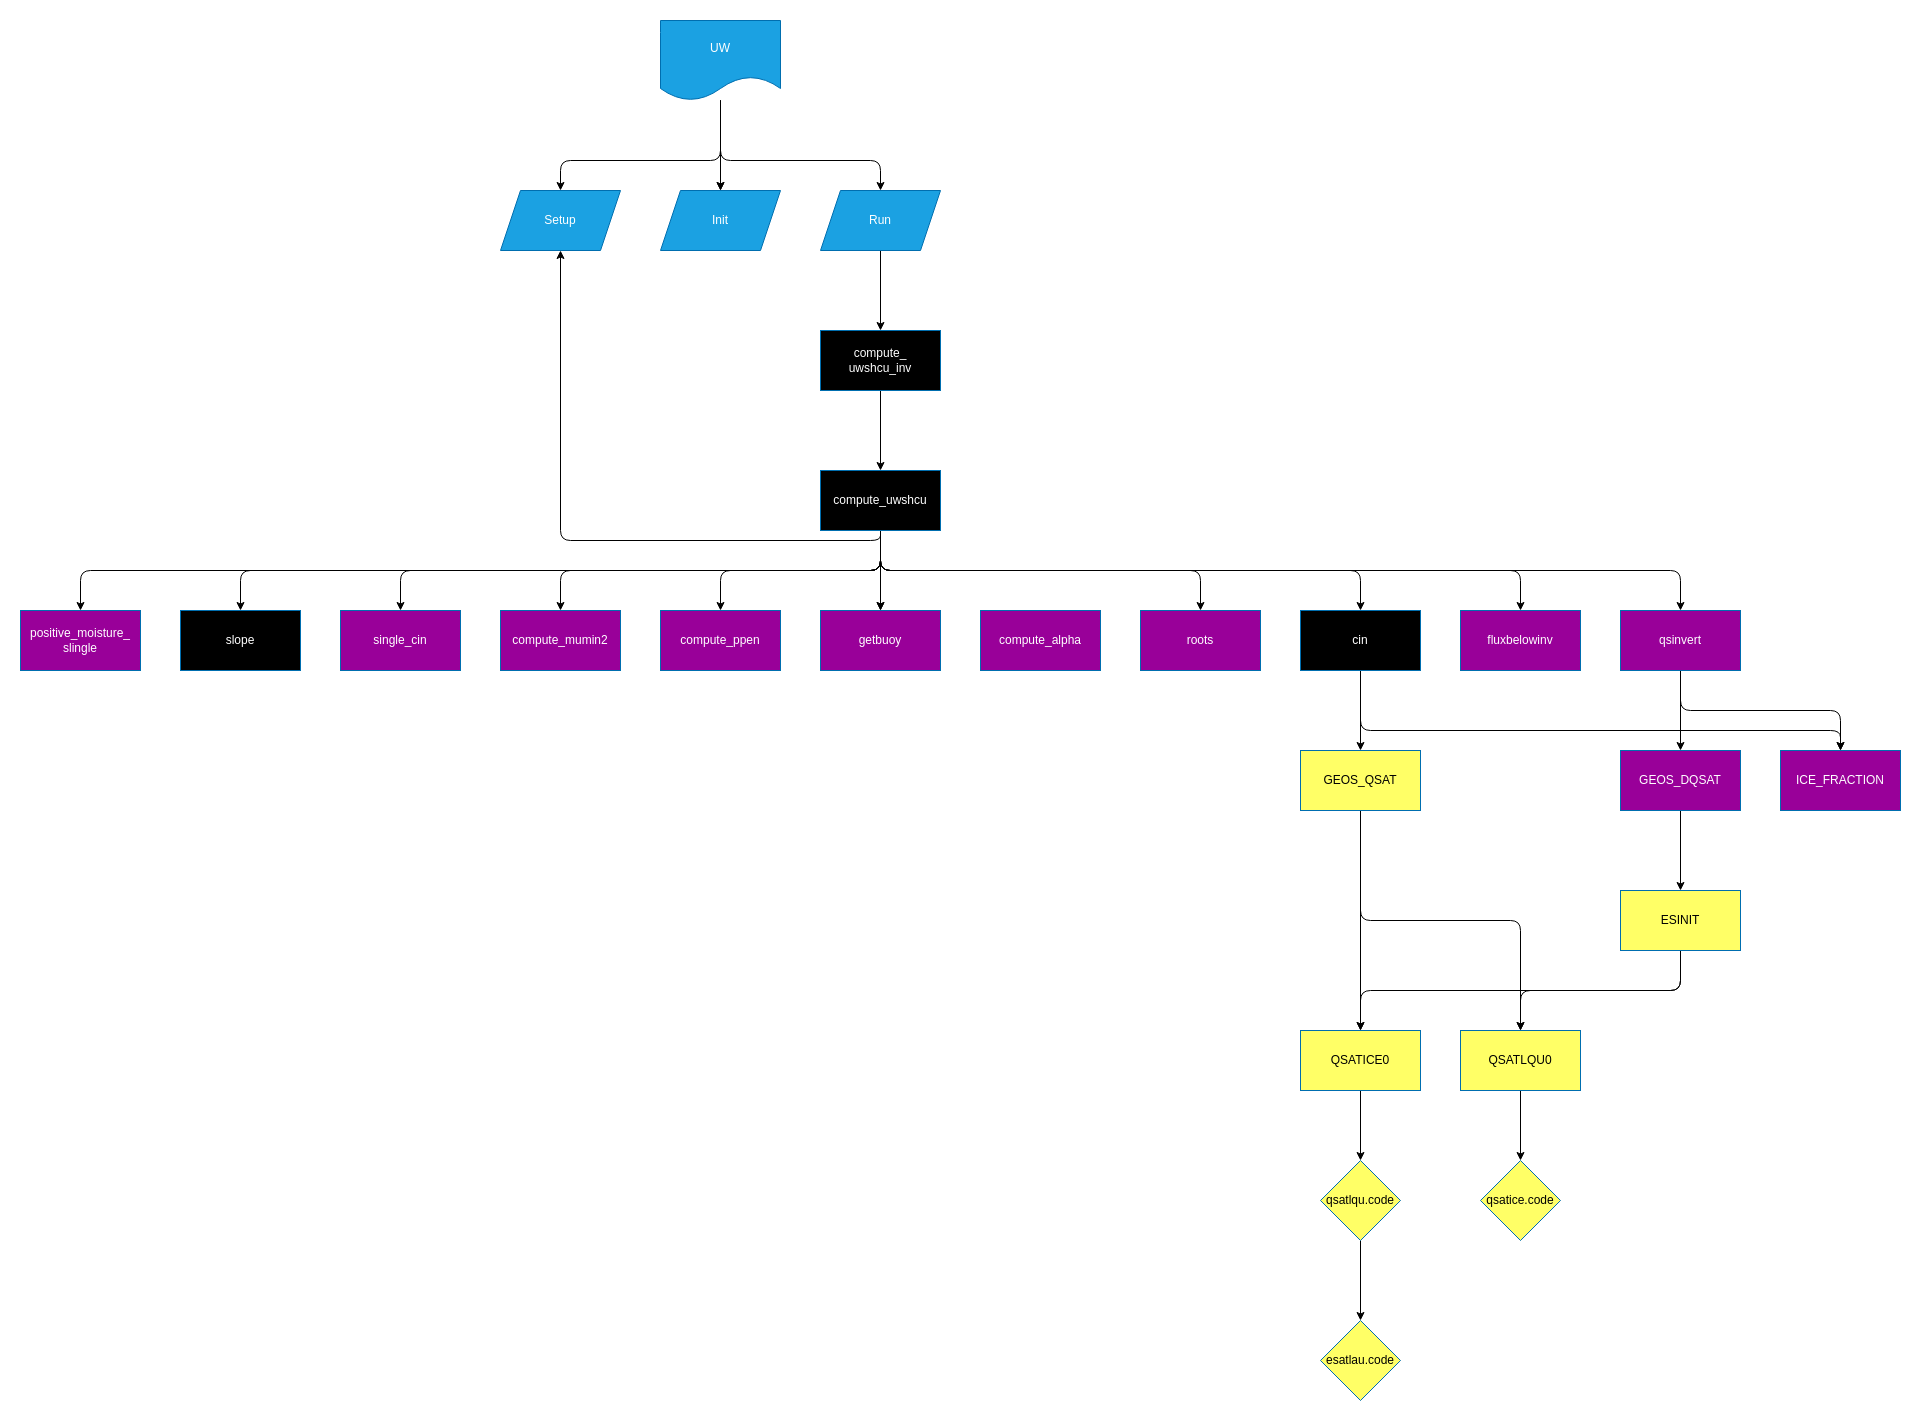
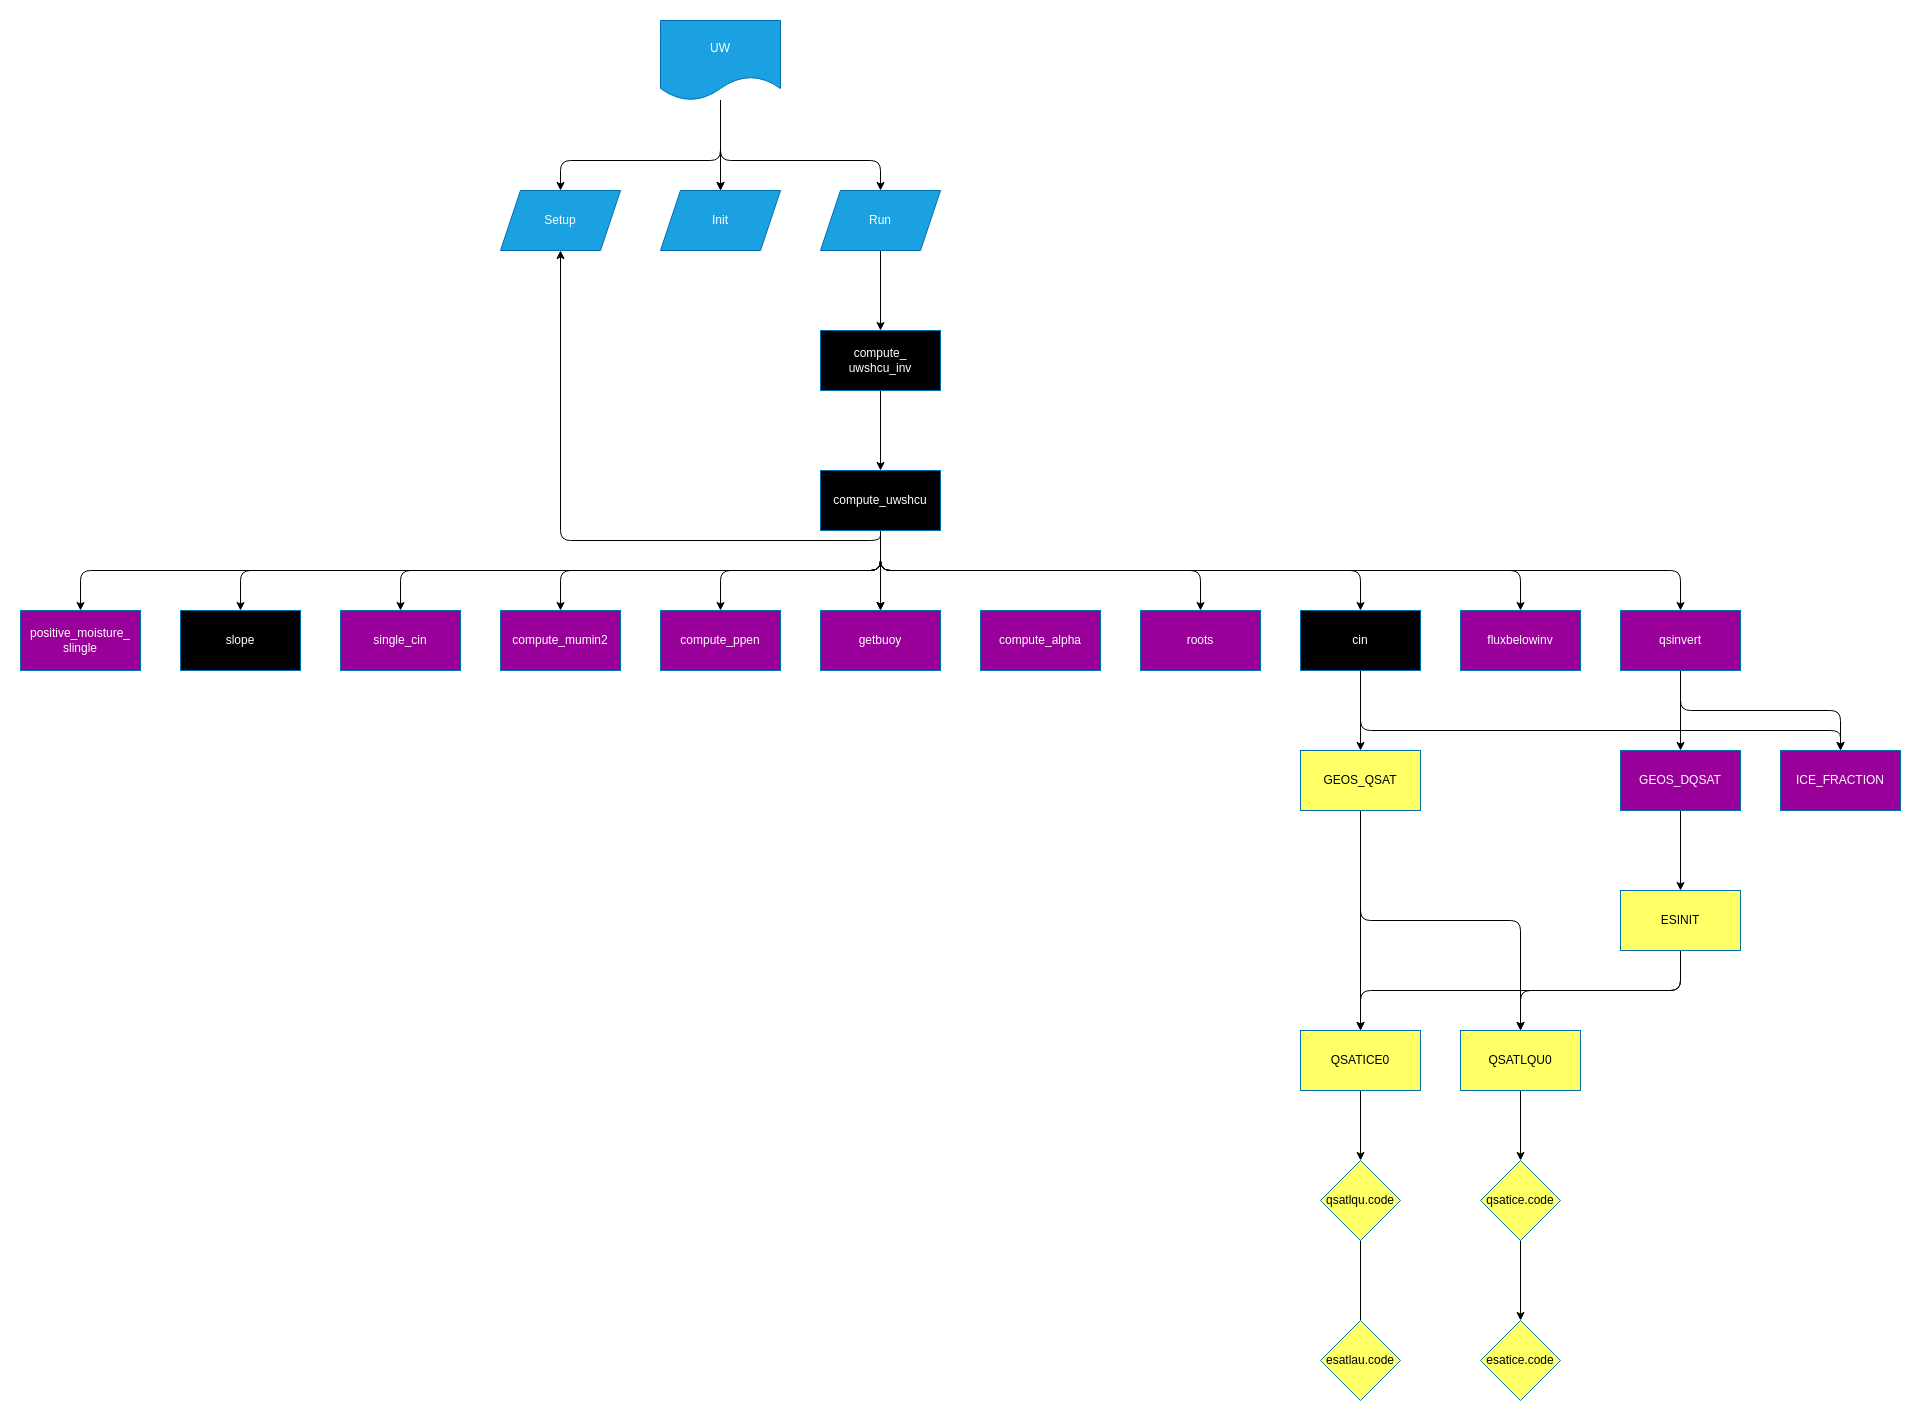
  <mxCell id="0" />
  <mxCell id="1" parent="0" />
  <mxCell id="2" value="" style="edgeStyle=none;html=1;" parent="1" source="6" target="7" edge="1"><mxGeometry relative="1" as="geometry" /></mxCell>
  <mxCell id="3" value="" style="edgeStyle=orthogonalEdgeStyle;html=1;" parent="1" source="6" target="7" edge="1"><mxGeometry relative="1" as="geometry" /></mxCell>
  <mxCell id="4" value="" style="edgeStyle=orthogonalEdgeStyle;html=1;" parent="1" target="8" edge="1"><mxGeometry relative="1" as="geometry"><mxPoint x="720" y="100" as="sourcePoint" /><Array as="points"><mxPoint x="720" y="160" /><mxPoint x="560" y="160" /></Array></mxGeometry></mxCell>
  <mxCell id="5" value="" style="edgeStyle=orthogonalEdgeStyle;html=1;" parent="1" target="10" edge="1"><mxGeometry relative="1" as="geometry"><mxPoint x="720" y="100" as="sourcePoint" /><Array as="points"><mxPoint x="720" y="160" /><mxPoint x="880" y="160" /></Array></mxGeometry></mxCell>
  <mxCell id="6" value="UW" style="shape=document;whiteSpace=wrap;html=1;boundedLbl=1;fillColor=#1ba1e2;fontColor=#ffffff;strokeColor=#006EAF;" parent="1" vertex="1"><mxGeometry x="660" y="20" width="120" height="80" as="geometry" /></mxCell>
  <mxCell id="7" value="Init" style="shape=parallelogram;perimeter=parallelogramPerimeter;whiteSpace=wrap;html=1;fixedSize=1;fillColor=#1ba1e2;strokeColor=#006EAF;fontColor=#ffffff;" parent="1" vertex="1"><mxGeometry x="660" y="190" width="120" height="60" as="geometry" /></mxCell>
  <mxCell id="8" value="Setup" style="shape=parallelogram;perimeter=parallelogramPerimeter;whiteSpace=wrap;html=1;fixedSize=1;fillColor=#1ba1e2;strokeColor=#006EAF;fontColor=#ffffff;" parent="1" vertex="1"><mxGeometry x="500" y="190" width="120" height="60" as="geometry" /></mxCell>
  <mxCell id="9" value="" style="edgeStyle=orthogonalEdgeStyle;html=1;" parent="1" source="10" target="12" edge="1"><mxGeometry relative="1" as="geometry" /></mxCell>
  <mxCell id="10" value="Run" style="shape=parallelogram;perimeter=parallelogramPerimeter;whiteSpace=wrap;html=1;fixedSize=1;fillColor=#1ba1e2;strokeColor=#006EAF;fontColor=#ffffff;" parent="1" vertex="1"><mxGeometry x="820" y="190" width="120" height="60" as="geometry" /></mxCell>
  <mxCell id="11" value="" style="edgeStyle=orthogonalEdgeStyle;html=1;" parent="1" source="12" target="25" edge="1"><mxGeometry relative="1" as="geometry" /></mxCell>
  <mxCell id="12" value="compute_ uwshcu_inv" style="whiteSpace=wrap;html=1;fillColor=#000000;strokeColor=#006EAF;fontColor=#ffffff;" parent="1" vertex="1"><mxGeometry x="820" y="330" width="120" height="60" as="geometry" /></mxCell>
  <mxCell id="13" value="" style="edgeStyle=orthogonalEdgeStyle;html=1;" parent="1" source="25" target="26" edge="1"><mxGeometry relative="1" as="geometry" /></mxCell>
  <mxCell id="14" value="" style="edgeStyle=orthogonalEdgeStyle;html=1;exitX=0.5;exitY=1;exitDx=0;exitDy=0;" parent="1" source="25" target="27" edge="1"><mxGeometry relative="1" as="geometry" /></mxCell>
  <mxCell id="15" value="" style="edgeStyle=orthogonalEdgeStyle;html=1;exitX=0.5;exitY=1;exitDx=0;exitDy=0;" parent="1" source="25" target="8" edge="1"><mxGeometry relative="1" as="geometry" /></mxCell>
  <mxCell id="16" value="" style="edgeStyle=orthogonalEdgeStyle;html=1;" parent="1" source="25" target="26" edge="1"><mxGeometry relative="1" as="geometry" /></mxCell>
  <mxCell id="17" value="" style="edgeStyle=orthogonalEdgeStyle;html=1;exitX=0.5;exitY=1;exitDx=0;exitDy=0;" parent="1" source="25" target="29" edge="1"><mxGeometry relative="1" as="geometry" /></mxCell>
  <mxCell id="18" value="" style="edgeStyle=orthogonalEdgeStyle;html=1;exitX=0.5;exitY=1;exitDx=0;exitDy=0;" parent="1" source="25" target="30" edge="1"><mxGeometry relative="1" as="geometry" /></mxCell>
  <mxCell id="19" value="" style="edgeStyle=orthogonalEdgeStyle;html=1;exitX=0.5;exitY=1;exitDx=0;exitDy=0;" parent="1" source="25" target="31" edge="1"><mxGeometry relative="1" as="geometry" /></mxCell>
  <mxCell id="20" value="" style="edgeStyle=orthogonalEdgeStyle;html=1;exitX=0.5;exitY=1;exitDx=0;exitDy=0;" parent="1" source="25" target="34" edge="1"><mxGeometry relative="1" as="geometry" /></mxCell>
  <mxCell id="21" value="" style="edgeStyle=orthogonalEdgeStyle;html=1;exitX=0.5;exitY=1;exitDx=0;exitDy=0;" parent="1" source="25" target="35" edge="1"><mxGeometry relative="1" as="geometry" /></mxCell>
  <mxCell id="22" value="" style="edgeStyle=orthogonalEdgeStyle;html=1;exitX=0.5;exitY=1;exitDx=0;exitDy=0;" parent="1" source="25" target="36" edge="1"><mxGeometry relative="1" as="geometry" /></mxCell>
  <mxCell id="23" value="" style="edgeStyle=orthogonalEdgeStyle;html=1;exitX=0.5;exitY=1;exitDx=0;exitDy=0;" parent="1" source="25" target="37" edge="1"><mxGeometry relative="1" as="geometry" /></mxCell>
  <mxCell id="24" value="" style="edgeStyle=orthogonalEdgeStyle;html=1;exitX=0.5;exitY=1;exitDx=0;exitDy=0;" parent="1" source="25" target="40" edge="1"><mxGeometry relative="1" as="geometry" /></mxCell>
  <mxCell id="25" value="compute_uwshcu" style="whiteSpace=wrap;html=1;fillColor=#000000;strokeColor=#006EAF;fontColor=#ffffff;" parent="1" vertex="1"><mxGeometry x="820" y="470" width="120" height="60" as="geometry" /></mxCell>
  <mxCell id="26" value="getbuoy&lt;br&gt;" style="whiteSpace=wrap;html=1;fillColor=#990099;strokeColor=#006EAF;fontColor=#ffffff;" parent="1" vertex="1"><mxGeometry x="820" y="610" width="120" height="60" as="geometry" /></mxCell>
  <mxCell id="27" value="compute_ppen" style="whiteSpace=wrap;html=1;fillColor=#990099;strokeColor=#006EAF;fontColor=#ffffff;" parent="1" vertex="1"><mxGeometry x="660" y="610" width="120" height="60" as="geometry" /></mxCell>
  <mxCell id="28" value="compute_alpha" style="whiteSpace=wrap;html=1;fillColor=#990099;strokeColor=#006EAF;fontColor=#ffffff;" parent="1" vertex="1"><mxGeometry x="980" y="610" width="120" height="60" as="geometry" /></mxCell>
  <mxCell id="29" value="compute_mumin2" style="whiteSpace=wrap;html=1;fillColor=#990099;strokeColor=#006EAF;fontColor=#ffffff;" parent="1" vertex="1"><mxGeometry x="500" y="610" width="120" height="60" as="geometry" /></mxCell>
  <mxCell id="30" value="roots" style="whiteSpace=wrap;html=1;fillColor=#990099;strokeColor=#006EAF;fontColor=#ffffff;" parent="1" vertex="1"><mxGeometry x="1140" y="610" width="120" height="60" as="geometry" /></mxCell>
  <mxCell id="31" value="single_cin" style="whiteSpace=wrap;html=1;fillColor=#990099;strokeColor=#006EAF;fontColor=#ffffff;" parent="1" vertex="1"><mxGeometry x="340" y="610" width="120" height="60" as="geometry" /></mxCell>
  <mxCell id="32" value="" style="edgeStyle=orthogonalEdgeStyle;html=1;" parent="1" source="34" target="49" edge="1"><mxGeometry relative="1" as="geometry" /></mxCell>
  <mxCell id="33" value="" style="edgeStyle=orthogonalEdgeStyle;html=1;exitX=0.5;exitY=1;exitDx=0;exitDy=0;entryX=0.5;entryY=0;entryDx=0;entryDy=0;" parent="1" source="34" target="43" edge="1"><mxGeometry relative="1" as="geometry"><mxPoint x="1360" y="680" as="sourcePoint" /><mxPoint x="1200" y="760" as="targetPoint" /><Array as="points"><mxPoint x="1360" y="730" /><mxPoint x="1840" y="730" /></Array></mxGeometry></mxCell>
  <mxCell id="34" value="cin" style="whiteSpace=wrap;html=1;fillColor=#000000;strokeColor=#006EAF;fontColor=#ffffff;" parent="1" vertex="1"><mxGeometry x="1300" y="610" width="120" height="60" as="geometry" /></mxCell>
  <mxCell id="35" value="slope" style="whiteSpace=wrap;html=1;fillColor=#000000;strokeColor=#006EAF;fontColor=#ffffff;" parent="1" vertex="1"><mxGeometry x="180" y="610" width="120" height="60" as="geometry" /></mxCell>
  <mxCell id="36" value="fluxbelowinv" style="whiteSpace=wrap;html=1;fillColor=#990099;strokeColor=#006EAF;fontColor=#ffffff;" parent="1" vertex="1"><mxGeometry x="1460" y="610" width="120" height="60" as="geometry" /></mxCell>
  <mxCell id="37" value="positive_moisture_ slingle" style="whiteSpace=wrap;html=1;fillColor=#990099;strokeColor=#006EAF;fontColor=#ffffff;" parent="1" vertex="1"><mxGeometry x="20" y="610" width="120" height="60" as="geometry" /></mxCell>
  <mxCell id="38" value="" style="edgeStyle=orthogonalEdgeStyle;html=1;" parent="1" source="40" target="42" edge="1"><mxGeometry relative="1" as="geometry" /></mxCell>
  <mxCell id="39" value="" style="edgeStyle=orthogonalEdgeStyle;html=1;exitX=0.5;exitY=1;exitDx=0;exitDy=0;" parent="1" source="40" target="43" edge="1"><mxGeometry relative="1" as="geometry" /></mxCell>
  <mxCell id="40" value="qsinvert" style="whiteSpace=wrap;html=1;fillColor=#990099;strokeColor=#006EAF;fontColor=#ffffff;" parent="1" vertex="1"><mxGeometry x="1620" y="610" width="120" height="60" as="geometry" /></mxCell>
  <mxCell id="41" value="" style="edgeStyle=orthogonalEdgeStyle;html=1;" parent="1" source="42" target="46" edge="1"><mxGeometry relative="1" as="geometry" /></mxCell>
  <mxCell id="42" value="GEOS_DQSAT" style="whiteSpace=wrap;html=1;fillColor=#990099;strokeColor=#006EAF;fontColor=#ffffff;" parent="1" vertex="1"><mxGeometry x="1620" y="750" width="120" height="60" as="geometry" /></mxCell>
  <mxCell id="43" value="ICE_FRACTION" style="whiteSpace=wrap;html=1;fillColor=#990099;strokeColor=#006EAF;fontColor=#ffffff;" parent="1" vertex="1"><mxGeometry x="1780" y="750" width="120" height="60" as="geometry" /></mxCell>
  <mxCell id="44" value="" style="edgeStyle=orthogonalEdgeStyle;html=1;exitX=0.5;exitY=1;exitDx=0;exitDy=0;" parent="1" source="46" target="51" edge="1"><mxGeometry relative="1" as="geometry" /></mxCell>
  <mxCell id="45" value="" style="edgeStyle=orthogonalEdgeStyle;html=1;exitX=0.5;exitY=1;exitDx=0;exitDy=0;" parent="1" source="46" target="53" edge="1"><mxGeometry relative="1" as="geometry" /></mxCell>
  <mxCell id="46" value="ESINIT" style="whiteSpace=wrap;html=1;fillColor=#FFFF66;strokeColor=#006EAF;fontColor=#000000;" parent="1" vertex="1"><mxGeometry x="1620" y="890" width="120" height="60" as="geometry" /></mxCell>
  <mxCell id="47" style="edgeStyle=orthogonalEdgeStyle;html=1;exitX=0.5;exitY=1;exitDx=0;exitDy=0;" parent="1" source="49" target="51" edge="1"><mxGeometry relative="1" as="geometry" /></mxCell>
  <mxCell id="48" style="edgeStyle=orthogonalEdgeStyle;html=1;exitX=0.5;exitY=1;exitDx=0;exitDy=0;entryX=0.5;entryY=0;entryDx=0;entryDy=0;" parent="1" source="49" target="53" edge="1"><mxGeometry relative="1" as="geometry" /></mxCell>
  <mxCell id="49" value="GEOS_QSAT" style="whiteSpace=wrap;html=1;fillColor=#FFFF66;strokeColor=#006EAF;fontColor=#000000;" parent="1" vertex="1"><mxGeometry x="1300" y="750" width="120" height="60" as="geometry" /></mxCell>
  <mxCell id="50" value="" style="edgeStyle=orthogonalEdgeStyle;html=1;" parent="1" source="51" target="55" edge="1"><mxGeometry relative="1" as="geometry" /></mxCell>
  <mxCell id="51" value="QSATICE0" style="whiteSpace=wrap;html=1;fillColor=#FFFF66;strokeColor=#006EAF;fontColor=#000000;" parent="1" vertex="1"><mxGeometry x="1300" y="1030" width="120" height="60" as="geometry" /></mxCell>
  <mxCell id="52" value="" style="edgeStyle=orthogonalEdgeStyle;html=1;" parent="1" source="53" target="58" edge="1"><mxGeometry relative="1" as="geometry" /></mxCell>
  <mxCell id="53" value="QSATLQU0" style="whiteSpace=wrap;html=1;fillColor=#FFFF66;strokeColor=#006EAF;fontColor=#000000;" parent="1" vertex="1"><mxGeometry x="1460" y="1030" width="120" height="60" as="geometry" /></mxCell>
- <mxCell id="54" value="" style="edgeStyle=orthogonalEdgeStyle;html=1;" parent="1" source="55" target="56" edge="1"><mxGeometry relative="1" as="geometry" /></mxCell>
+ <mxCell id="54" value="" style="edgeStyle=orthogonalEdgeStyle;html=1;endArrow=none;" parent="1" source="55" target="56" edge="1"><mxGeometry relative="1" as="geometry" /></mxCell>
  <mxCell id="55" value="qsatlqu.code" style="rhombus;whiteSpace=wrap;html=1;fillColor=#FFFF66;strokeColor=#006EAF;fontColor=#000000;" parent="1" vertex="1"><mxGeometry x="1320" y="1160" width="80" height="80" as="geometry" /></mxCell>
  <mxCell id="56" value="esatlau.code" style="rhombus;whiteSpace=wrap;html=1;fillColor=#FFFF66;strokeColor=#006EAF;fontColor=#000000;" parent="1" vertex="1"><mxGeometry x="1320" y="1320" width="80" height="80" as="geometry" /></mxCell>
+ <mxCell id="57" value="" style="edgeStyle=orthogonalEdgeStyle;html=1;" parent="1" source="58" target="59" edge="1"><mxGeometry relative="1" as="geometry" /></mxCell>
  <mxCell id="58" value="qsatice.code" style="rhombus;whiteSpace=wrap;html=1;fillColor=#FFFF66;strokeColor=#006EAF;fontColor=#000000;" parent="1" vertex="1"><mxGeometry x="1480" y="1160" width="80" height="80" as="geometry" /></mxCell>
+ <mxCell id="59" value="esatice.code" style="rhombus;whiteSpace=wrap;html=1;fillColor=#FFFF66;strokeColor=#006EAF;fontColor=#000000;" parent="1" vertex="1"><mxGeometry x="1480" y="1320" width="80" height="80" as="geometry" /></mxCell>
